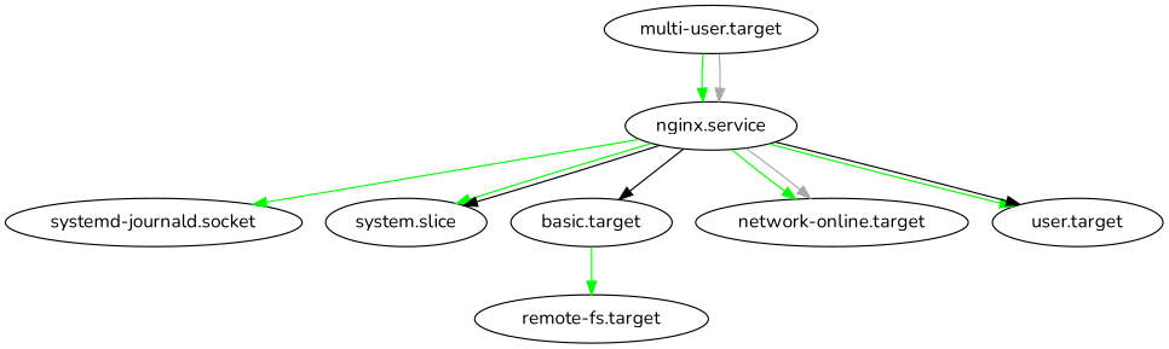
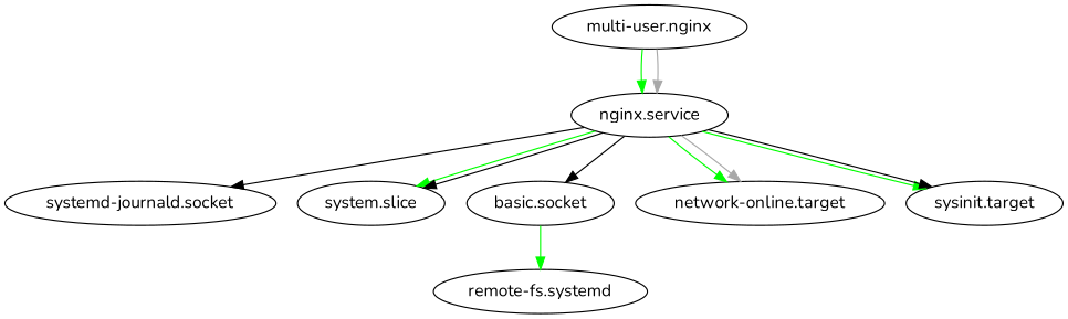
  digraph {
    fontname=Nunito
    node [fontname=Nunito]
    edge [color=green fontname=Nunito]
-   "multi-user.target"
+   "multi-user.target" [label="multi-user.nginx"]
    "nginx.service"
    "systemd-journald.socket"
    "system.slice"
-   "basic.target"
+   "basic.target" [label="basic.socket"]
    "network-online.target"
-   "sysinit.target" [label="user.target"]
-   "remote-fs.target"
+   "sysinit.target"
+   "remote-fs.target" [label="remote-fs.systemd"]
    "multi-user.target" -> "nginx.service"
    "multi-user.target" -> "nginx.service" [color=grey66]
-   "nginx.service" -> "systemd-journald.socket"
+   "nginx.service" -> "systemd-journald.socket" [color=black]
    "nginx.service" -> "system.slice"
    "nginx.service" -> "system.slice" [color=black]
    "nginx.service" -> "basic.target" [color=black]
    "nginx.service" -> "network-online.target"
    "nginx.service" -> "network-online.target" [color=grey66]
    "nginx.service" -> "sysinit.target"
    "nginx.service" -> "sysinit.target" [color=black]
    "basic.target" -> "remote-fs.target"
  }
